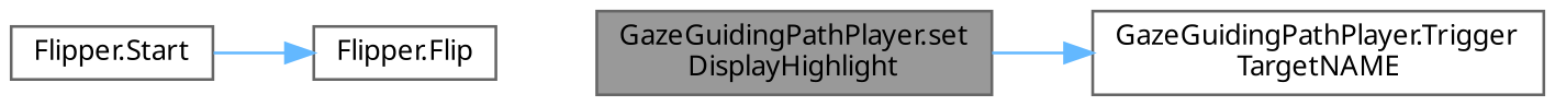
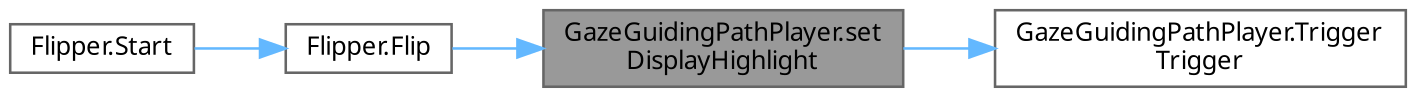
  digraph {
    fontname="Noto Sans"
    rankdir=RL
    node [color=grey40 fillcolor=white fontname="Noto Sans" fontsize=10 shape=box style=filled]
    edge [color=steelblue1 dir=back fontname="Noto Sans" fontsize=10 labelfontname=Helvetica labelfontsize=10 style=solid]
    n1 [color=gray40 fillcolor=grey60 fontcolor=black height=0.2 label="GazeGuidingPathPlayer.set\lDisplayHighlight" width=0.4]
    n2 [height=0.2 label="Flipper.Flip" width=0.4]
    n3 [height=0.2 label="Flipper.Start" width=0.4]
-   n4 [height=0.2 label="GazeGuidingPathPlayer.Trigger\lTargetNAME" width=0.4]
+   n4 [height=0.2 label="GazeGuidingPathPlayer.Trigger\lTrigger" width=0.4]
+   n1 -> n2
    n2 -> n3
    n4 -> n1
  }
